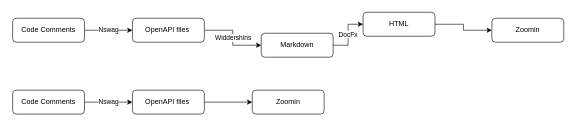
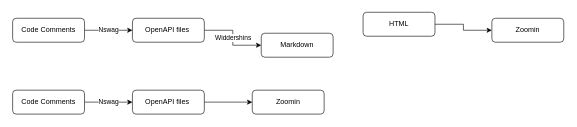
  <mxCell id="0" />
  <mxCell id="1" parent="0" />
  <mxCell id="2" value="Nswag" style="edgeStyle=orthogonalEdgeStyle;rounded=0;orthogonalLoop=1;jettySize=auto;html=1;" edge="1" parent="1" source="3" target="5"><mxGeometry relative="1" as="geometry" /></mxCell>
  <mxCell id="3" value="Code Comments" style="rounded=1;whiteSpace=wrap;html=1;fontSize=12;glass=0;strokeWidth=1;shadow=0;" parent="1" vertex="1"><mxGeometry x="20" y="30" width="120" height="40" as="geometry" /></mxCell>
  <mxCell id="4" value="Widdershins" style="edgeStyle=orthogonalEdgeStyle;rounded=0;orthogonalLoop=1;jettySize=auto;html=1;" edge="1" parent="1" source="5" target="7"><mxGeometry relative="1" as="geometry" /></mxCell>
  <mxCell id="5" value="OpenAPI files&amp;nbsp;" style="rounded=1;whiteSpace=wrap;html=1;fontSize=12;glass=0;strokeWidth=1;shadow=0;" vertex="1" parent="1"><mxGeometry x="220" y="30" width="120" height="40" as="geometry" /></mxCell>
- <mxCell id="6" value="DocFx" style="edgeStyle=orthogonalEdgeStyle;rounded=0;orthogonalLoop=1;jettySize=auto;html=1;" edge="1" parent="1" source="7" target="9"><mxGeometry relative="1" as="geometry" /></mxCell>
  <mxCell id="7" value="Markdown" style="rounded=1;whiteSpace=wrap;html=1;fontSize=12;glass=0;strokeWidth=1;shadow=0;" vertex="1" parent="1"><mxGeometry x="435" y="55" width="120" height="40" as="geometry" /></mxCell>
  <mxCell id="8" value="" style="edgeStyle=orthogonalEdgeStyle;rounded=0;orthogonalLoop=1;jettySize=auto;html=1;" edge="1" parent="1" source="9" target="10"><mxGeometry relative="1" as="geometry" /></mxCell>
  <mxCell id="9" value="HTML" style="rounded=1;whiteSpace=wrap;html=1;fontSize=12;glass=0;strokeWidth=1;shadow=0;" vertex="1" parent="1"><mxGeometry x="605" y="20" width="120" height="40" as="geometry" /></mxCell>
  <mxCell id="10" value="Zoomin" style="rounded=1;whiteSpace=wrap;html=1;fontSize=12;glass=0;strokeWidth=1;shadow=0;" vertex="1" parent="1"><mxGeometry x="820" y="30" width="120" height="40" as="geometry" /></mxCell>
  <mxCell id="11" value="Nswag" style="edgeStyle=orthogonalEdgeStyle;rounded=0;orthogonalLoop=1;jettySize=auto;html=1;" edge="1" parent="1" source="12" target="14"><mxGeometry relative="1" as="geometry" /></mxCell>
  <mxCell id="12" value="Code Comments" style="rounded=1;whiteSpace=wrap;html=1;fontSize=12;glass=0;strokeWidth=1;shadow=0;" vertex="1" parent="1"><mxGeometry x="20" y="150" width="120" height="40" as="geometry" /></mxCell>
  <mxCell id="13" value="" style="edgeStyle=orthogonalEdgeStyle;rounded=0;orthogonalLoop=1;jettySize=auto;html=1;" edge="1" parent="1" source="14" target="15"><mxGeometry relative="1" as="geometry" /></mxCell>
  <mxCell id="14" value="OpenAPI files&amp;nbsp;" style="rounded=1;whiteSpace=wrap;html=1;fontSize=12;glass=0;strokeWidth=1;shadow=0;" vertex="1" parent="1"><mxGeometry x="220" y="150" width="120" height="40" as="geometry" /></mxCell>
  <mxCell id="15" value="Zoomin" style="rounded=1;whiteSpace=wrap;html=1;fontSize=12;glass=0;strokeWidth=1;shadow=0;" vertex="1" parent="1"><mxGeometry x="420" y="150" width="120" height="40" as="geometry" /></mxCell>
